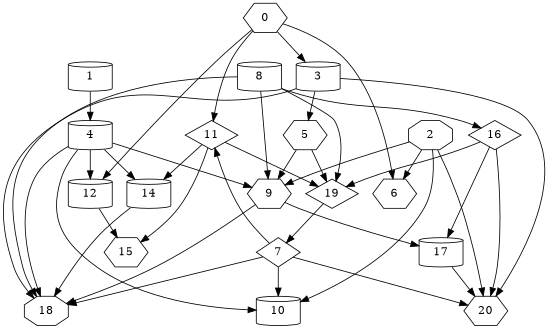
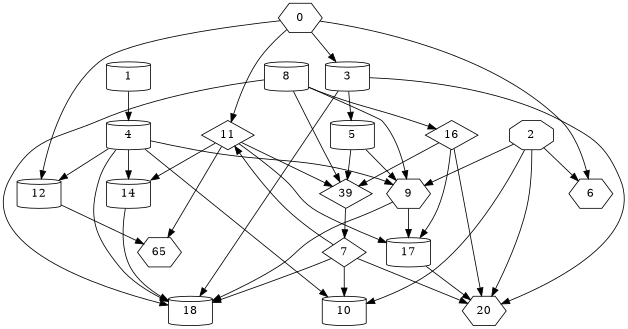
  digraph {
    node [Weight=62 shape=cylinder]
    edge [Weight=3]
    1 [Weight=187]
    4
    12
-   18 [Weight=187 shape=octagon]
+   18 [Weight=187]
    10
    9 [shape=hexagon]
    14 [Weight=104]
    0 [Weight=41 shape=hexagon]
    3 [Weight=166]
    11 [Weight=83 shape=diamond]
    6 [Weight=187 shape=hexagon]
-   5 [shape=hexagon]
+   5
    20 [shape=hexagon]
-   19 [Weight=41 shape=diamond]
-   15 [Weight=166 shape=hexagon]
+   19 [Weight=41 shape=diamond label=39]
+   15 [Weight=166 shape=hexagon label=65]
    17
    7 [Weight=104 shape=diamond]
    2 [Weight=207 shape=octagon]
    8 [Weight=83]
    16 [shape=diamond]
    1 -> 4
    4 -> 12 [Weight=2]
    4 -> 18 [Weight=5]
    4 -> 10 [Weight=9]
    4 -> 9 [Weight=8]
    4 -> 14 [Weight=4]
    12 -> 15
    9 -> 18 [Weight=5]
    9 -> 17 [Weight=7]
    14 -> 18 [Weight=7]
    0 -> 12 [Weight=2]
    0 -> 3 [Weight=10]
    0 -> 11 [Weight=10]
    0 -> 6
    3 -> 18 [Weight=9]
    3 -> 5 [Weight=4]
    3 -> 20 [Weight=5]
    11 -> 14 [Weight=4]
    11 -> 19 [Weight=5]
    11 -> 15 [Weight=8]
+   11 -> 17 [Weight=7]
    5 -> 9 [Weight=9]
    5 -> 19 [Weight=7]
    19 -> 7 [Weight=6]
    17 -> 20 [Weight=10]
    7 -> 18
    7 -> 10
    7 -> 11 [Weight=6]
    7 -> 20 [Weight=2]
    2 -> 10 [Weight=7]
    2 -> 9 [Weight=10]
    2 -> 6
    2 -> 20 [Weight=4]
    8 -> 18 [Weight=6]
    8 -> 9 [Weight=5]
    8 -> 19 [Weight=9]
    8 -> 16 [Weight=4]
    16 -> 20 [Weight=2]
    16 -> 19 [Weight=2]
    16 -> 17 [Weight=4]
  }
